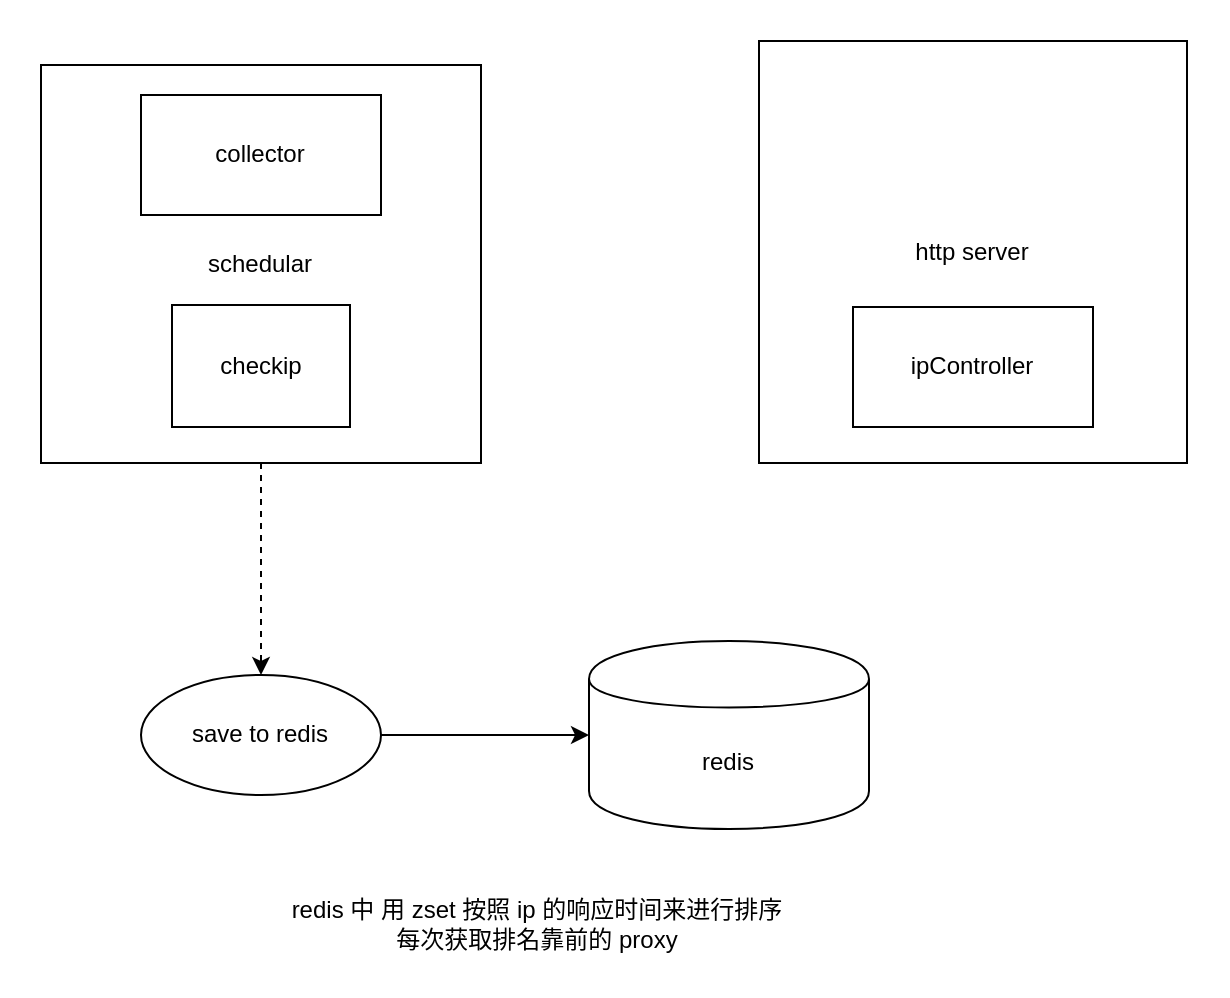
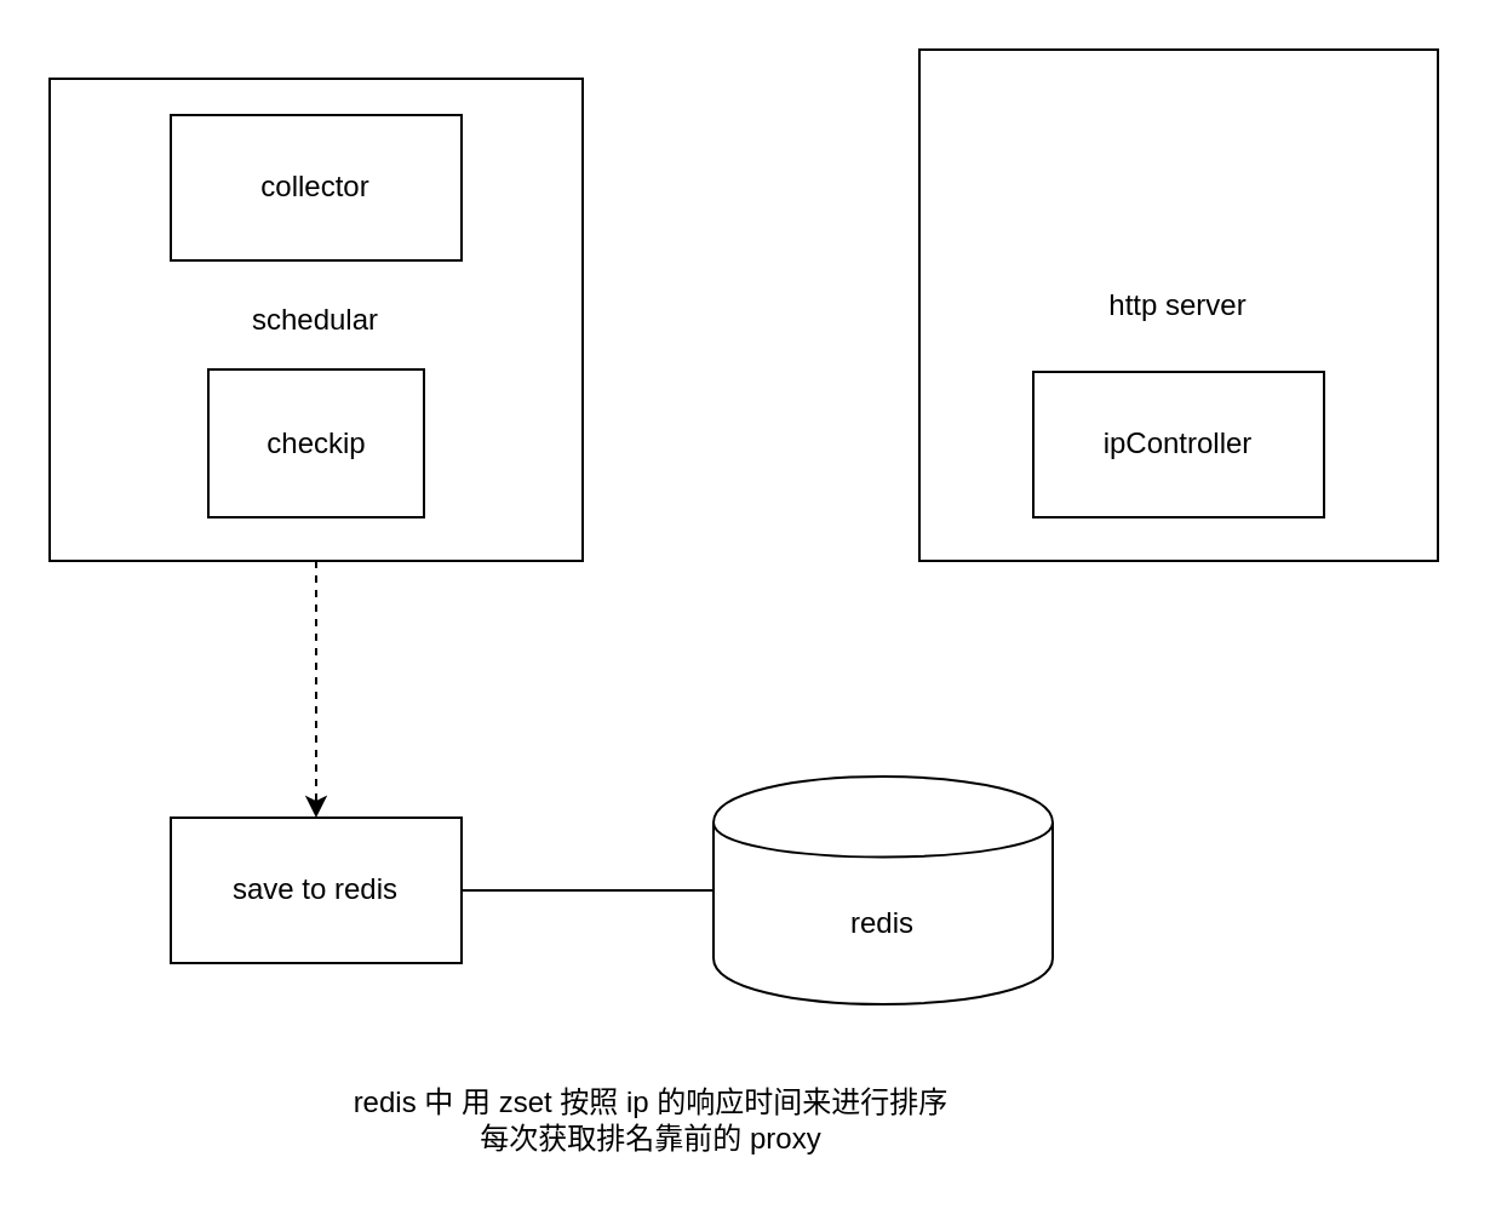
  <mxCell id="0" />
  <mxCell id="1" parent="0" />
  <mxCell id="2" style="edgeStyle=orthogonalEdgeStyle;rounded=0;orthogonalLoop=1;jettySize=auto;html=1;dashed=1;" edge="1" parent="1" source="3" target="9"><mxGeometry relative="1" as="geometry" /></mxCell>
  <mxCell id="3" value="schedular&lt;br&gt;" style="rounded=0;whiteSpace=wrap;html=1;" vertex="1" parent="1"><mxGeometry x="20" y="32" width="220" height="199" as="geometry" /></mxCell>
  <mxCell id="4" value="collector&lt;br&gt;" style="rounded=0;whiteSpace=wrap;html=1;" vertex="1" parent="1"><mxGeometry x="70" y="47" width="120" height="60" as="geometry" /></mxCell>
  <mxCell id="5" value="checkip&lt;br&gt;" style="rounded=0;whiteSpace=wrap;html=1;" vertex="1" parent="1"><mxGeometry x="85.5" y="152" width="89" height="61" as="geometry" /></mxCell>
  <mxCell id="6" value="http server" style="rounded=0;whiteSpace=wrap;html=1;" vertex="1" parent="1"><mxGeometry x="379" y="20" width="214" height="211" as="geometry" /></mxCell>
  <mxCell id="7" value="redis" style="shape=cylinder;whiteSpace=wrap;html=1;boundedLbl=1;backgroundOutline=1;" vertex="1" parent="1"><mxGeometry x="294" y="320" width="140" height="94" as="geometry" /></mxCell>
- <mxCell id="8" style="edgeStyle=orthogonalEdgeStyle;rounded=0;orthogonalLoop=1;jettySize=auto;html=1;" edge="1" parent="1" source="9" target="7"><mxGeometry relative="1" as="geometry" /></mxCell>
- <mxCell id="9" value="save to redis" style="ellipse;whiteSpace=wrap;html=1;" vertex="1" parent="1"><mxGeometry x="70" y="337" width="120" height="60" as="geometry" /></mxCell>
+ <mxCell id="8" style="edgeStyle=orthogonalEdgeStyle;rounded=0;orthogonalLoop=1;jettySize=auto;html=1;endArrow=none;" edge="1" parent="1" source="9" target="7"><mxGeometry relative="1" as="geometry" /></mxCell>
+ <mxCell id="9" value="save to redis" style="rounded=0;whiteSpace=wrap;html=1;" vertex="1" parent="1"><mxGeometry x="70" y="337" width="120" height="60" as="geometry" /></mxCell>
  <mxCell id="10" value="ipController" style="rounded=0;whiteSpace=wrap;html=1;" vertex="1" parent="1"><mxGeometry x="426" y="153" width="120" height="60" as="geometry" /></mxCell>
  <mxCell id="11" value="redis 中 用 zset 按照 ip 的响应时间来进行排序&lt;br&gt;每次获取排名靠前的 proxy" style="text;html=1;align=center;verticalAlign=middle;resizable=0;points=[];autosize=1;" vertex="1" parent="1"><mxGeometry x="140" y="446" width="256" height="31" as="geometry" /></mxCell>
